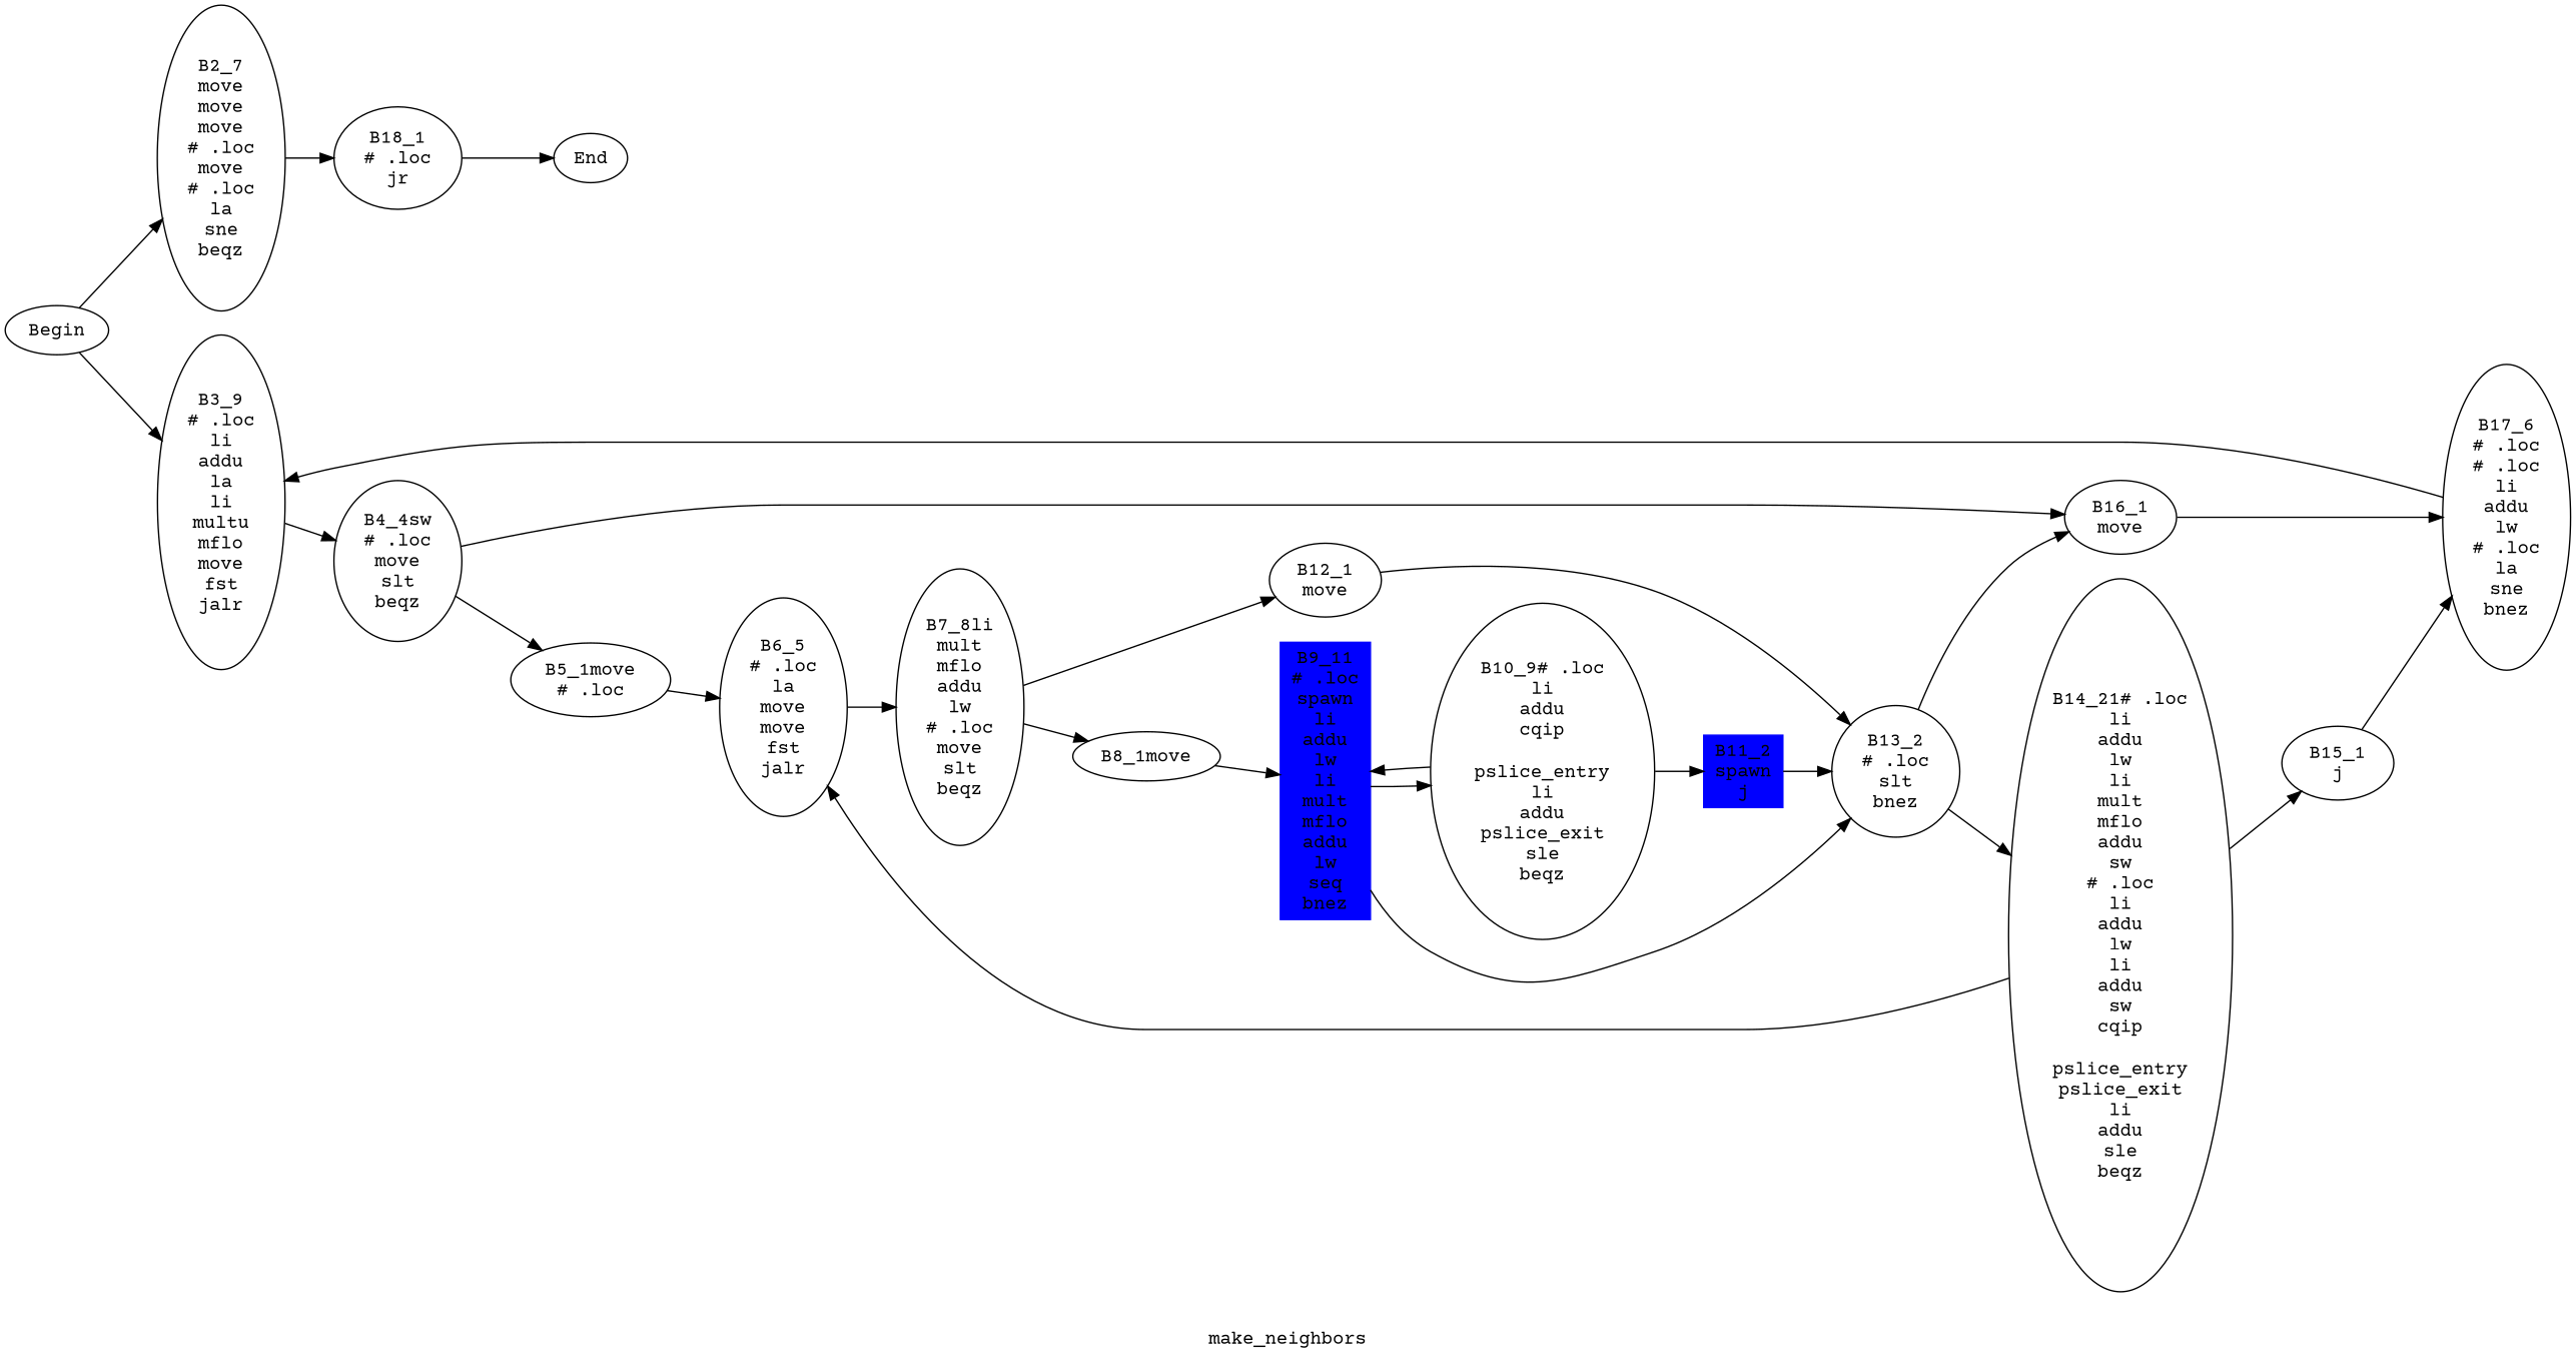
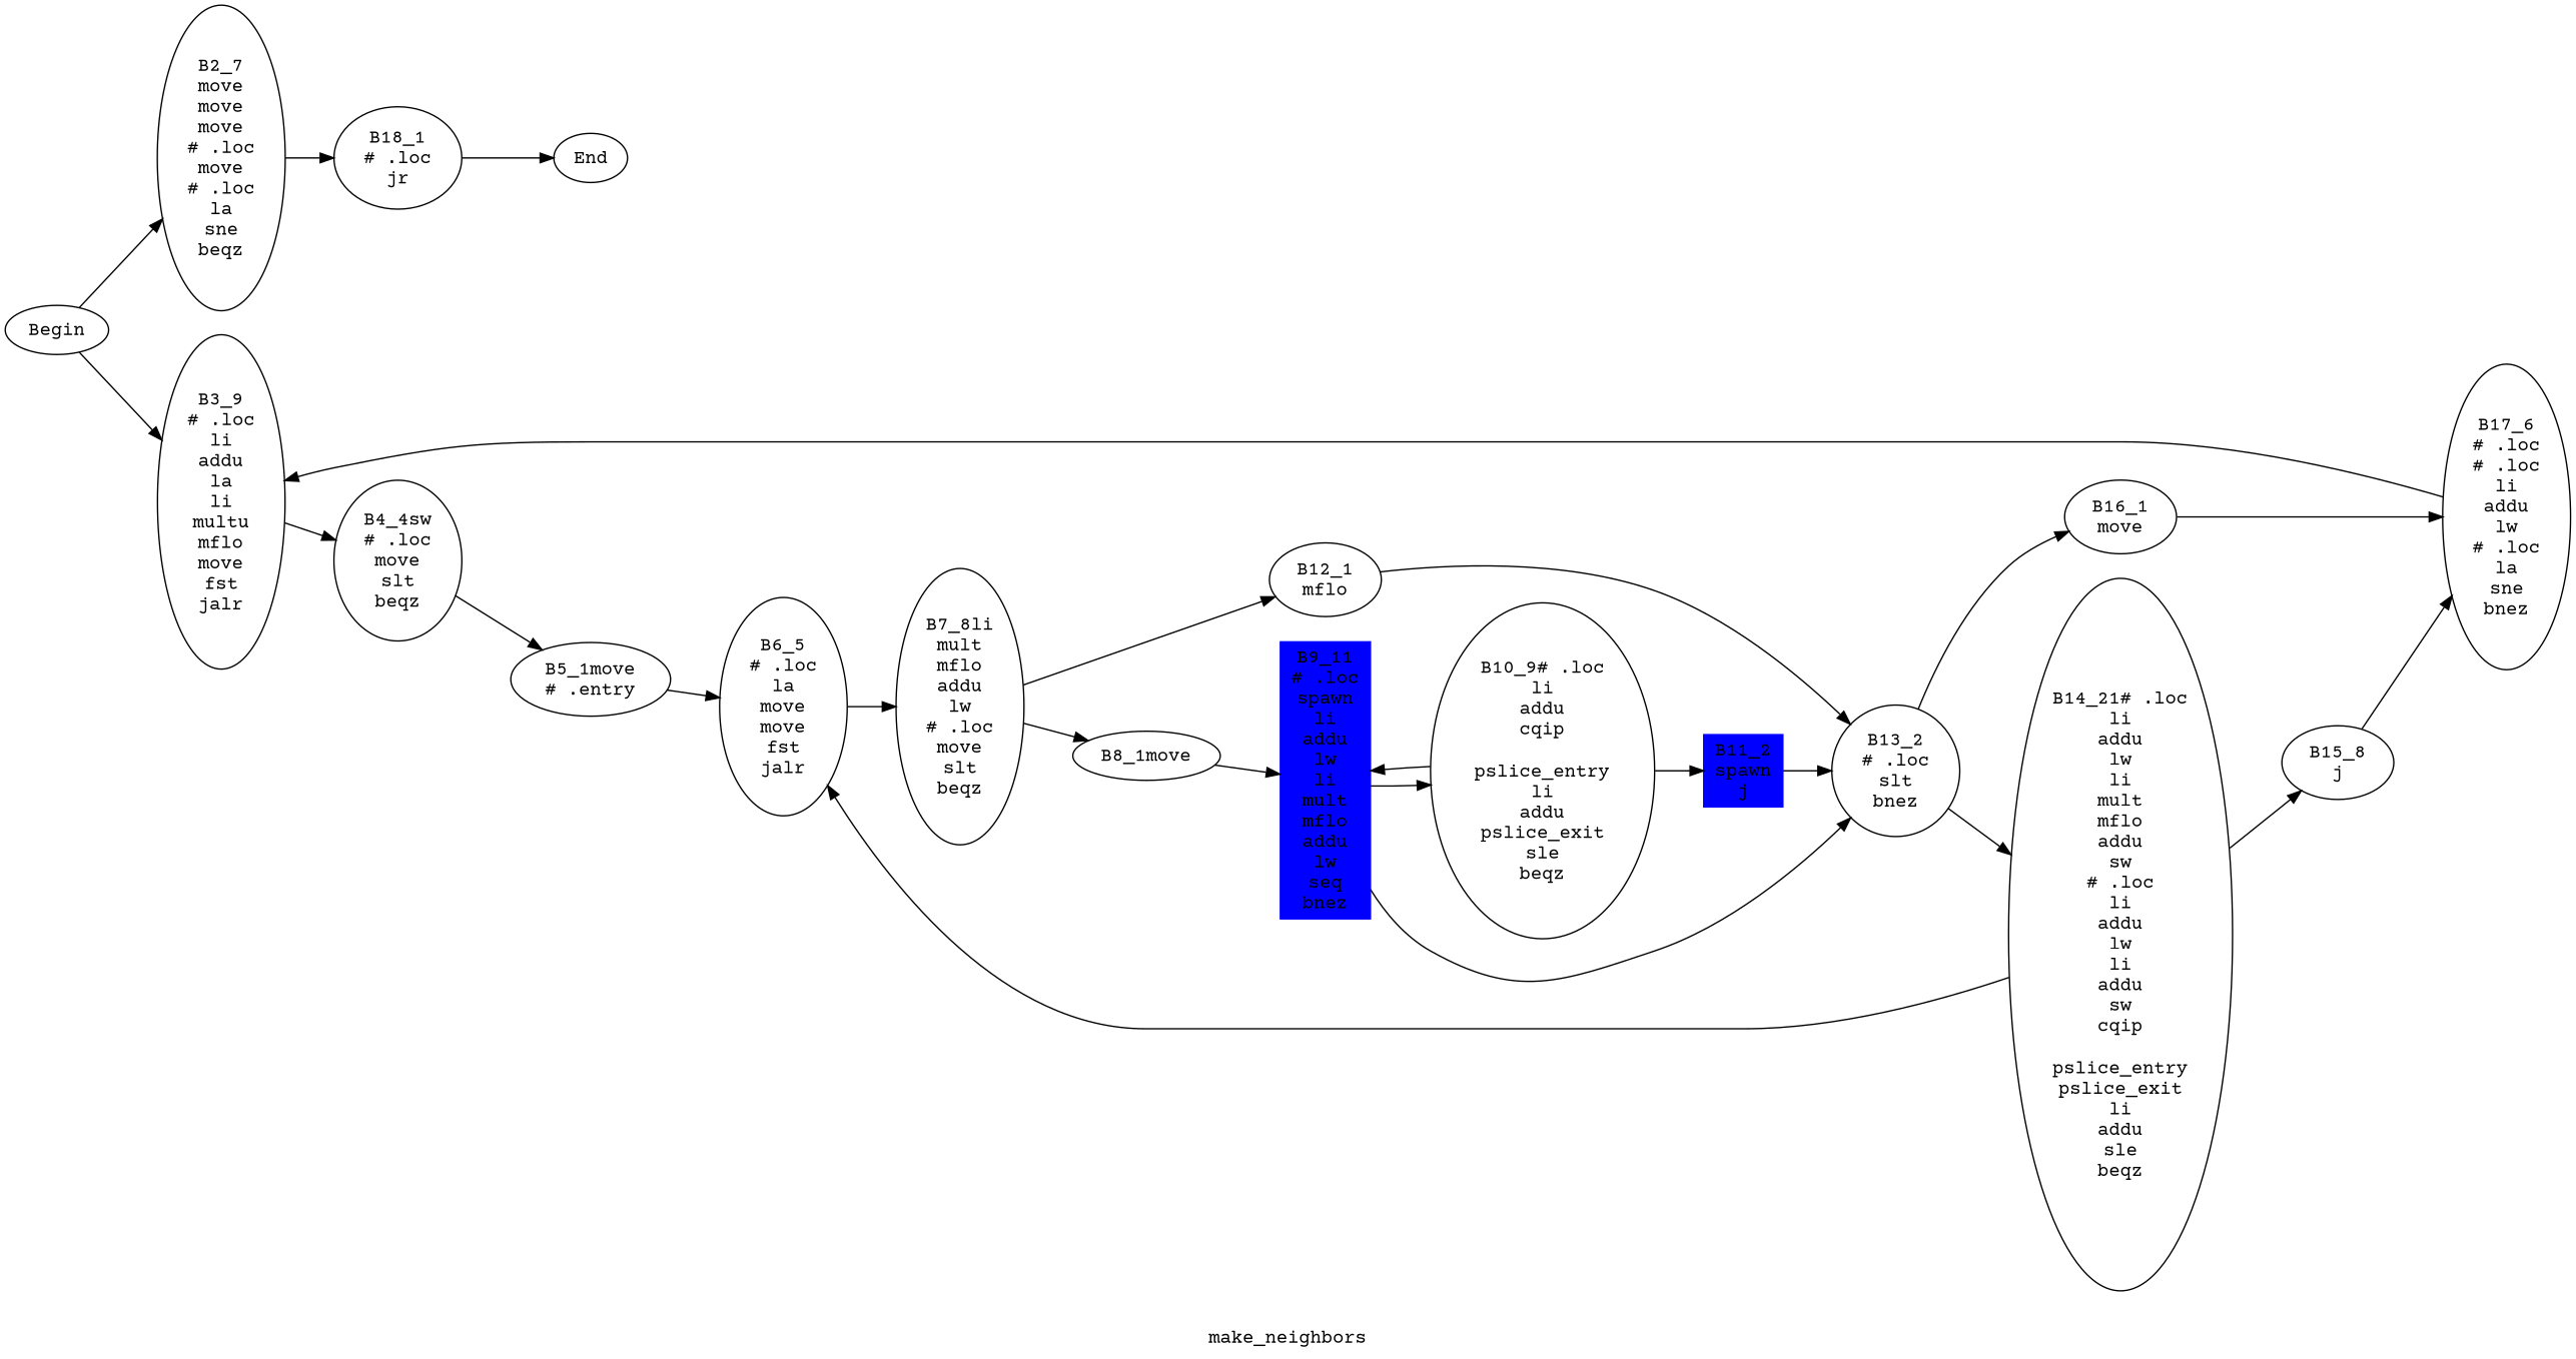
  digraph {
    color=purple
    fontname="Courier Prime"
    label=make_neighbors
    rankdir=LR
    style=dashed
    node [fontname="Courier Prime"]
    edge [fontname="Courier Prime"]
    n1 [label=Begin]
    n2 [label="B2_7\nmove\nmove\nmove\n# .loc\nmove\n# .loc\nla\nsne\nbeqz\n"]
    n3 [label="B3_9\n# .loc\nli\naddu\nla\nli\nmultu\nmflo\nmove\nfst\njalr\n"]
    n4 [label="B18_1\n# .loc\njr\n"]
    n5 [label="B4_4sw\n# .loc\nmove\nslt\nbeqz\n"]
    n6 [label=End]
-   n7 [label="B5_1move\n# .loc\n"]
+   n7 [label="B5_1move\n# .entry\n"]
    n8 [label="B16_1\nmove\n"]
    n9 [label="B6_5\n# .loc\nla\nmove\nmove\nfst\njalr\n"]
    n10 [label="B17_6\n# .loc\n# .loc\nli\naddu\nlw\n# .loc\nla\nsne\nbnez\n"]
    n11 [label="B7_8li\nmult\nmflo\naddu\nlw\n# .loc\nmove\nslt\nbeqz\n"]
    n12 [label="B8_1move\n"]
-   n13 [label="B12_1\nmove\n"]
+   n13 [label="B12_1\nmflo\n"]
    n14 [color=blue label="B9_11\n# .loc\nspawn\nli\naddu\nlw\nli\nmult\nmflo\naddu\nlw\nseq\nbnez\n" shape=polygon style=filled]
    n15 [label="B13_2\n# .loc\nslt\nbnez\n"]
    n16 [label="B10_9# .loc\nli\naddu\ncqip\n\npslice_entry\nli\naddu\npslice_exit\nsle\nbeqz\n"]
    n17 [label="B14_21# .loc\nli\naddu\nlw\nli\nmult\nmflo\naddu\nsw\n# .loc\nli\naddu\nlw\nli\naddu\nsw\ncqip\n\npslice_entry\npslice_exit\nli\naddu\nsle\nbeqz\n"]
    n18 [color=blue label="B11_2\nspawn\nj\n" shape=polygon style=filled]
-   n19 [label="B15_1\nj\n"]
+   n19 [label="B15_8\nj\n"]
    n1 -> n2
    n1 -> n3
    n2 -> n4
    n3 -> n5
    n4 -> n6
    n5 -> n7
-   n5 -> n8
    n7 -> n9
    n8 -> n10
    n9 -> n11
    n10 -> n3
    n11 -> n12
    n11 -> n13
    n12 -> n14
    n13 -> n15
    n14 -> n15
    n14 -> n16
    n15 -> n8
    n15 -> n17
    n16 -> n14
    n16 -> n18
    n17 -> n9
    n17 -> n19
    n18 -> n15
    n19 -> n10
  }
